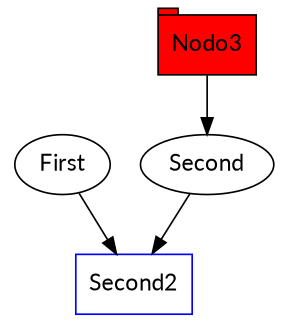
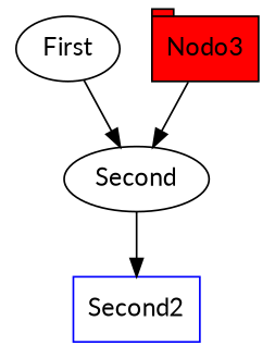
  digraph {
    fontname=Lato
    rankdir=TB
    node [fontname=Lato]
    edge [fontname=Lato]
    n1 [label=First]
    n2 [label=Second]
    n3 [color=blue label=Second2 shape=box]
    Nodo3 [fillcolor=red shape=tab style=filled]
-   n1 -> n3
+   n1 -> n2
    n2 -> n3
    Nodo3 -> n2
  }
